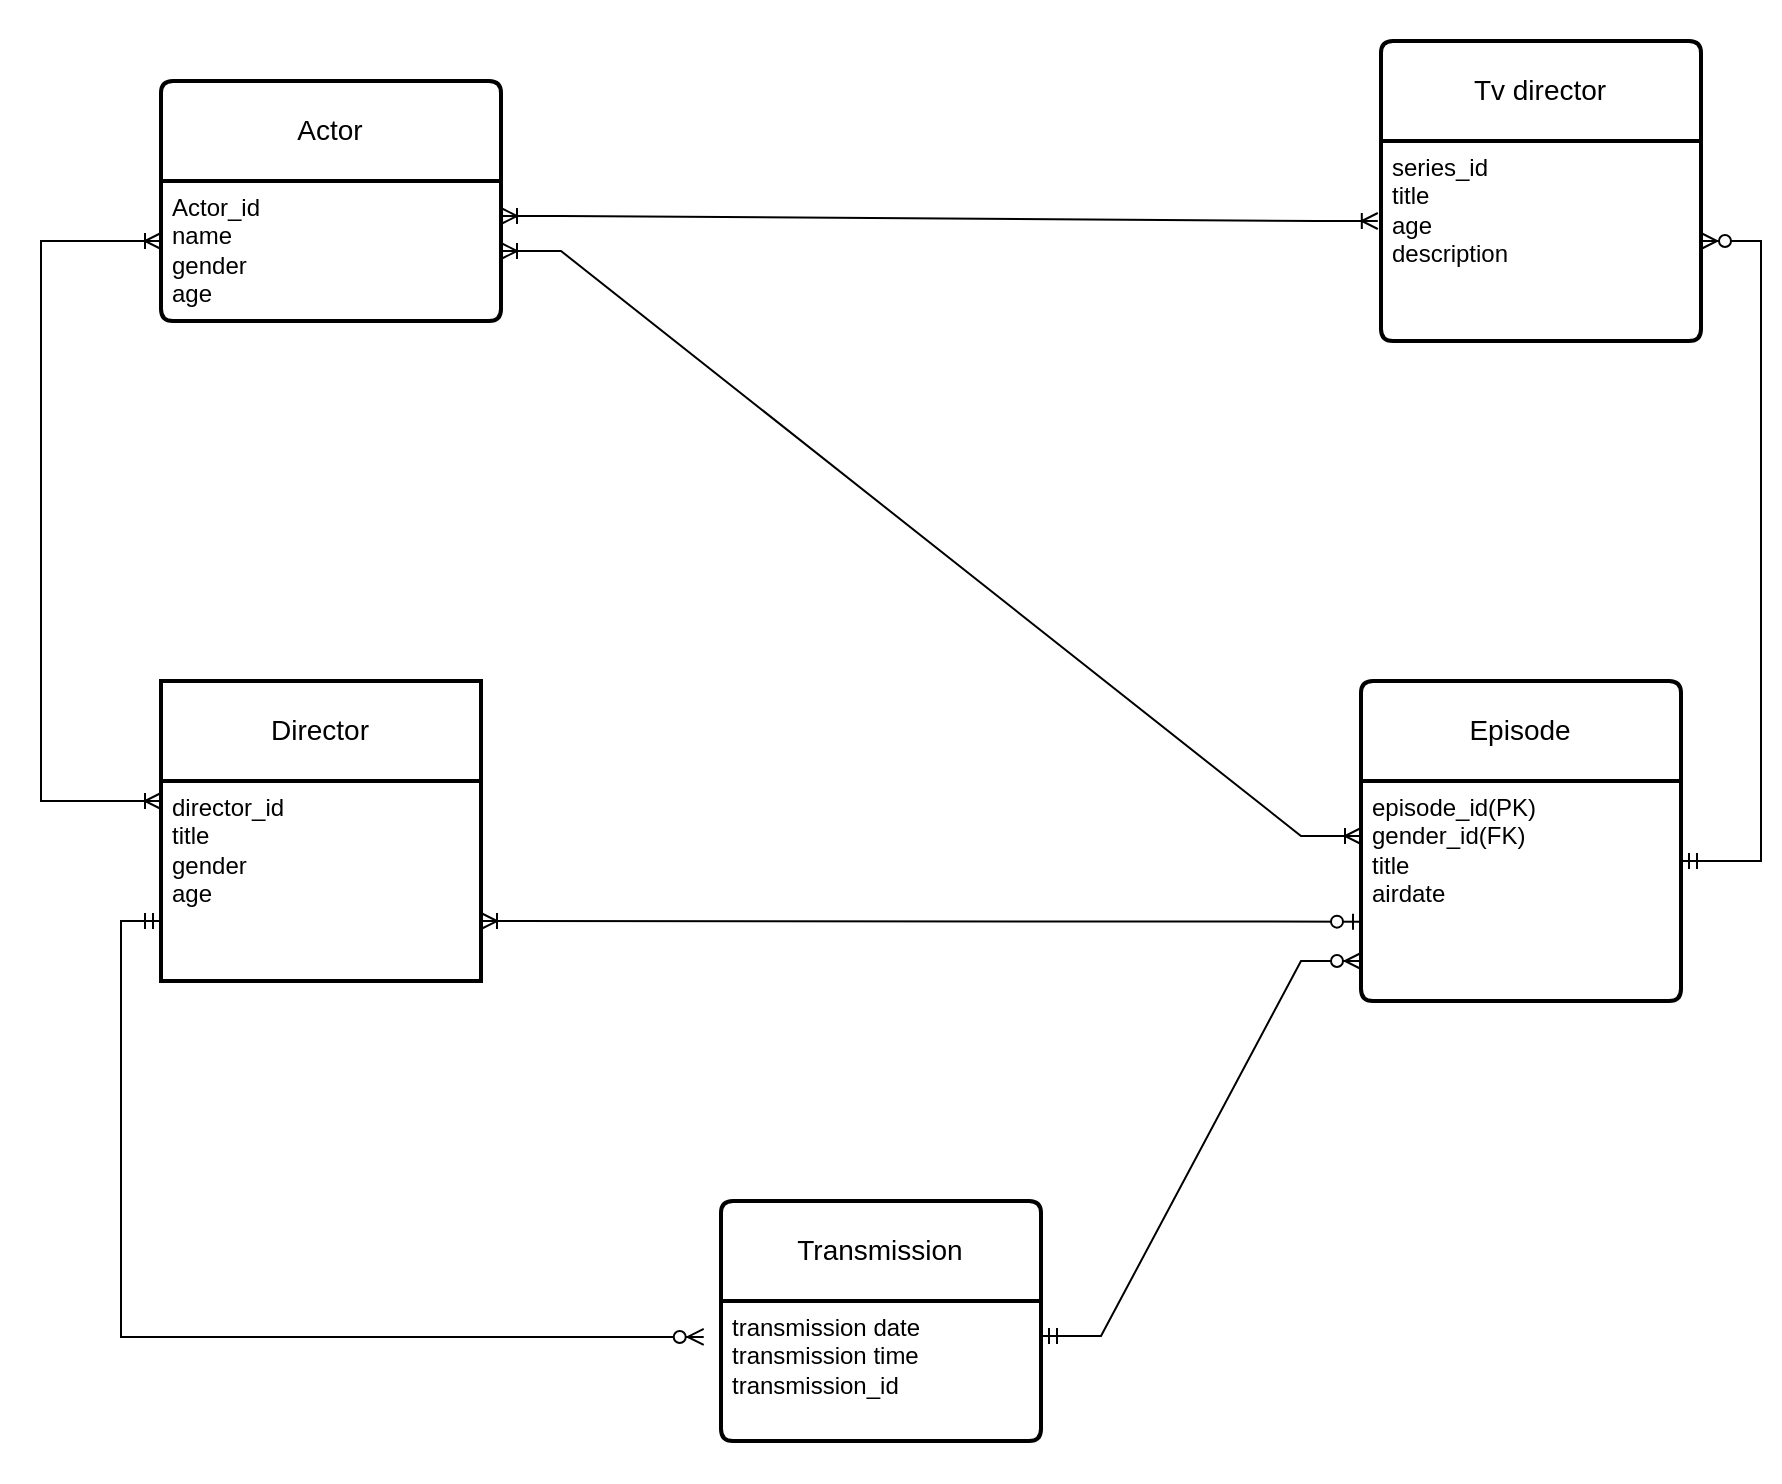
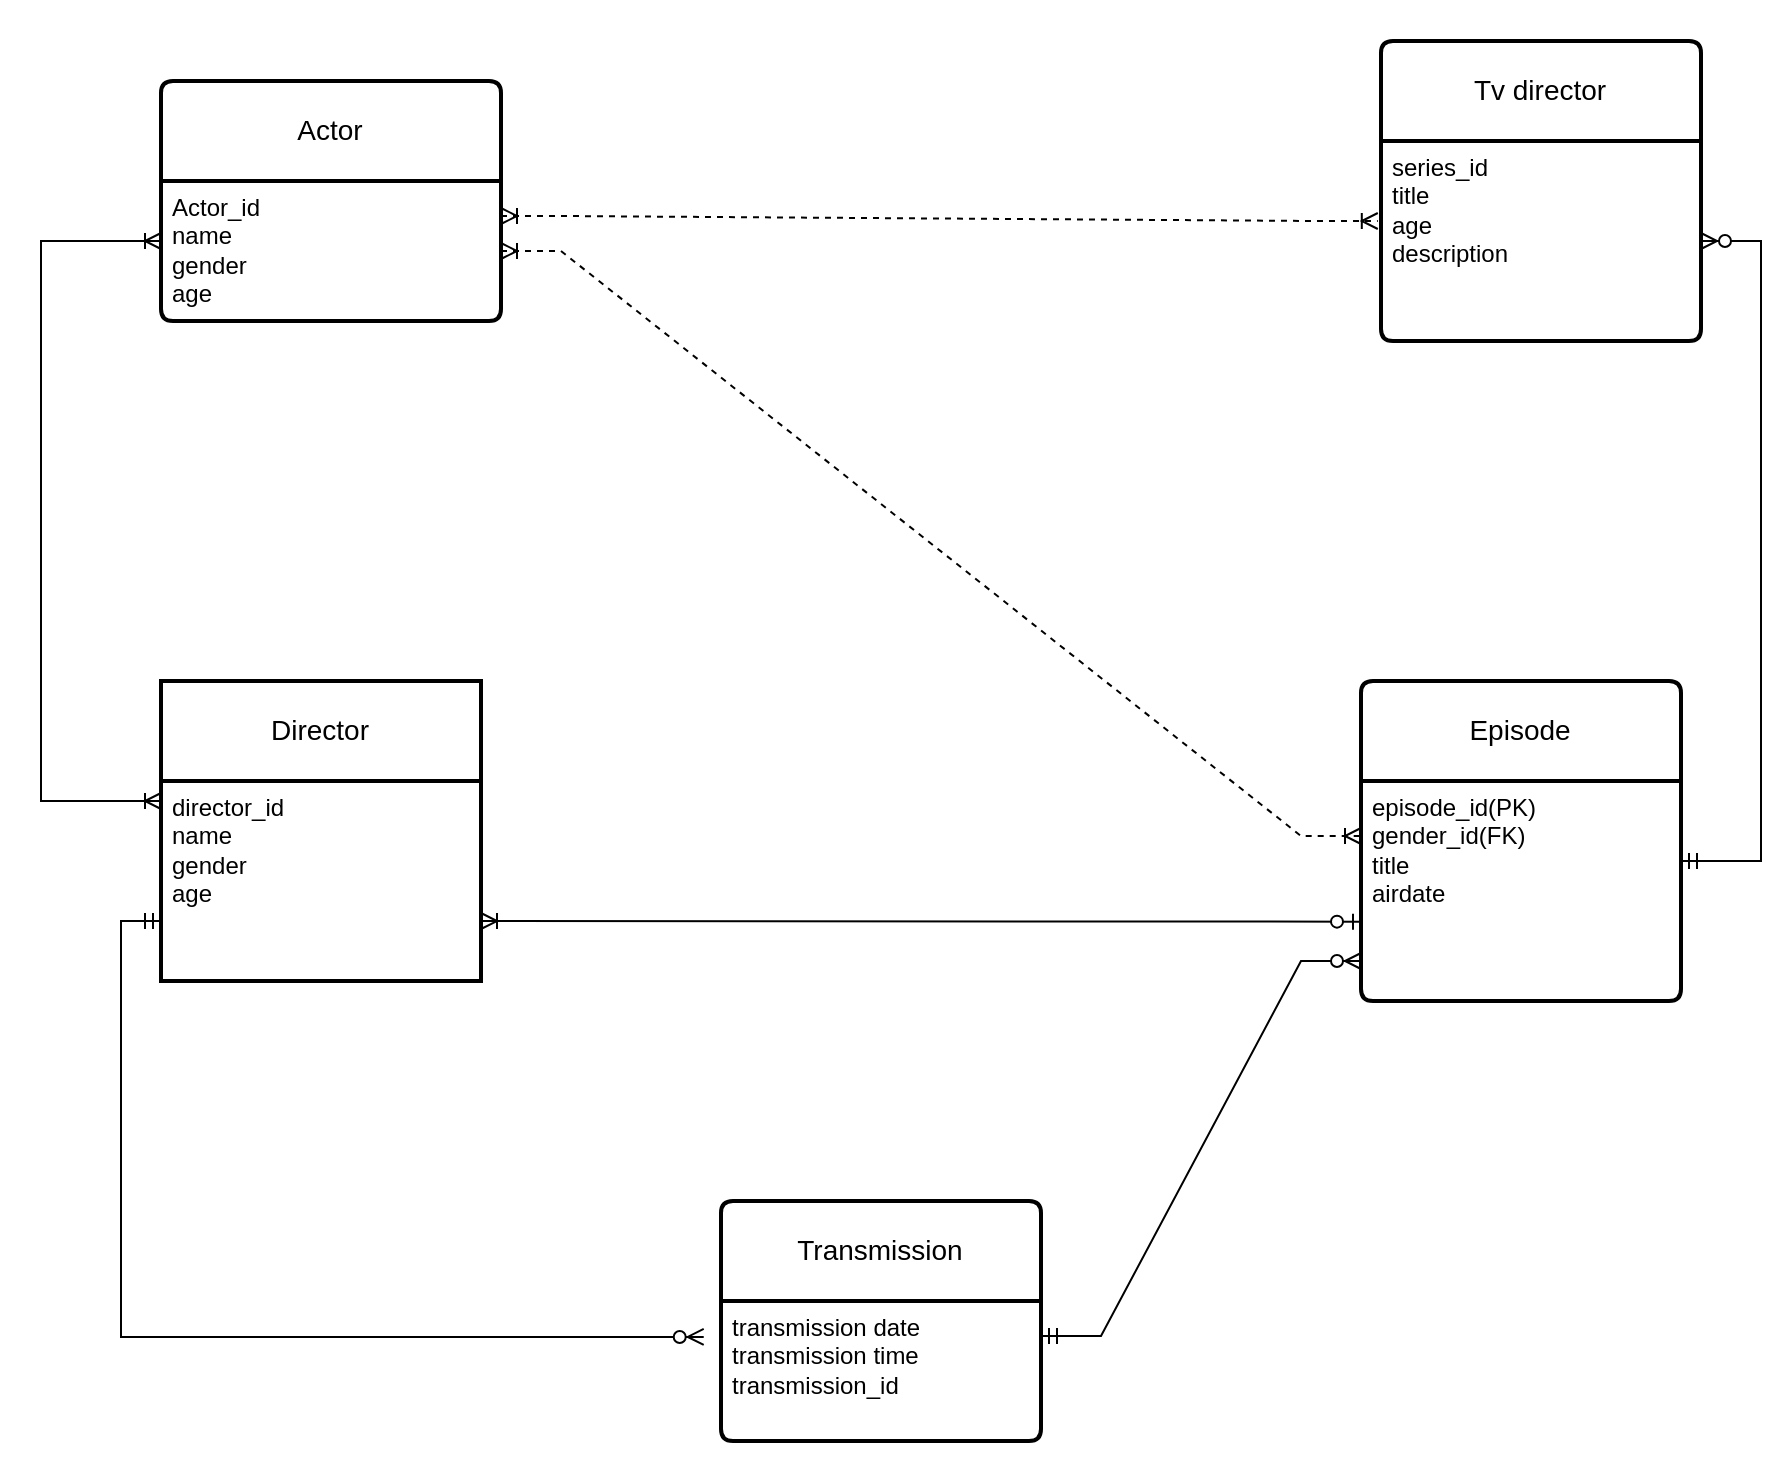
  <mxCell id="0" />
  <mxCell id="1" parent="0" />
  <mxCell id="2" value="Actor" style="swimlane;childLayout=stackLayout;horizontal=1;startSize=50;horizontalStack=0;rounded=1;fontSize=14;fontStyle=0;strokeWidth=2;resizeParent=0;resizeLast=1;shadow=0;dashed=0;align=center;arcSize=4;whiteSpace=wrap;html=1;" parent="1" vertex="1"><mxGeometry x="80" y="40" width="170" height="120" as="geometry" /></mxCell>
  <mxCell id="3" value="Actor_id&lt;div&gt;name&lt;/div&gt;&lt;div&gt;gender&lt;/div&gt;&lt;div&gt;age&lt;/div&gt;" style="align=left;strokeColor=none;fillColor=none;spacingLeft=4;fontSize=12;verticalAlign=top;resizable=0;rotatable=0;part=1;html=1;" parent="2" vertex="1"><mxGeometry y="50" width="170" height="70" as="geometry" /></mxCell>
  <mxCell id="4" value="Episode" style="swimlane;childLayout=stackLayout;horizontal=1;startSize=50;horizontalStack=0;rounded=1;fontSize=14;fontStyle=0;strokeWidth=2;resizeParent=0;resizeLast=1;shadow=0;dashed=0;align=center;arcSize=4;whiteSpace=wrap;html=1;" parent="1" vertex="1"><mxGeometry x="680" y="340" width="160" height="160" as="geometry" /></mxCell>
  <mxCell id="5" value="episode_id(PK)&lt;div&gt;gender_id(FK)&lt;/div&gt;&lt;div&gt;title&lt;/div&gt;&lt;div&gt;airdate&lt;/div&gt;" style="align=left;strokeColor=none;fillColor=none;spacingLeft=4;fontSize=12;verticalAlign=top;resizable=0;rotatable=0;part=1;html=1;" parent="4" vertex="1"><mxGeometry y="50" width="160" height="110" as="geometry" /></mxCell>
  <mxCell id="6" value="Tv director" style="swimlane;childLayout=stackLayout;horizontal=1;startSize=50;horizontalStack=0;rounded=1;fontSize=14;fontStyle=0;strokeWidth=2;resizeParent=0;resizeLast=1;shadow=0;dashed=0;align=center;arcSize=4;whiteSpace=wrap;html=1;" parent="1" vertex="1"><mxGeometry x="690" y="20" width="160" height="150" as="geometry" /></mxCell>
  <mxCell id="7" value="series_id&lt;div&gt;title&lt;/div&gt;&lt;div&gt;age&lt;/div&gt;&lt;div&gt;description&lt;/div&gt;" style="align=left;strokeColor=none;fillColor=none;spacingLeft=4;fontSize=12;verticalAlign=top;resizable=0;rotatable=0;part=1;html=1;" parent="6" vertex="1"><mxGeometry y="50" width="160" height="100" as="geometry" /></mxCell>
  <mxCell id="8" value="Director" style="swimlane;childLayout=stackLayout;horizontal=1;startSize=50;horizontalStack=0;rounded=1;fontSize=14;fontStyle=0;strokeWidth=2;resizeParent=0;resizeLast=1;shadow=0;dashed=0;align=center;arcSize=0;whiteSpace=wrap;html=1;" parent="1" vertex="1"><mxGeometry x="80" y="340" width="160" height="150" as="geometry" /></mxCell>
- <mxCell id="9" value="director_id&lt;div&gt;title&lt;/div&gt;&lt;div&gt;gender&lt;/div&gt;&lt;div&gt;age&lt;/div&gt;" style="align=left;strokeColor=none;fillColor=none;spacingLeft=4;fontSize=12;verticalAlign=top;resizable=0;rotatable=0;part=1;html=1;" parent="8" vertex="1"><mxGeometry y="50" width="160" height="100" as="geometry" /></mxCell>
- <mxCell id="10" value="" style="edgeStyle=entityRelationEdgeStyle;fontSize=12;html=1;endArrow=ERoneToMany;startArrow=ERoneToMany;rounded=0;exitX=1;exitY=0.25;exitDx=0;exitDy=0;entryX=-0.01;entryY=0.4;entryDx=0;entryDy=0;entryPerimeter=0;" parent="1" target="7" edge="1" source="3"><mxGeometry width="100" height="100" relative="1" as="geometry"><mxPoint x="250" y="130.3" as="sourcePoint" /><mxPoint x="690" y="120" as="targetPoint" /><Array as="points"><mxPoint x="490" y="148.3" /><mxPoint x="490" y="168.3" /><mxPoint x="490" y="178.3" /></Array></mxGeometry></mxCell>
+ <mxCell id="9" value="director_id&lt;div&gt;name&lt;/div&gt;&lt;div&gt;gender&lt;/div&gt;&lt;div&gt;age&lt;/div&gt;" style="align=left;strokeColor=none;fillColor=none;spacingLeft=4;fontSize=12;verticalAlign=top;resizable=0;rotatable=0;part=1;html=1;" parent="8" vertex="1"><mxGeometry y="50" width="160" height="100" as="geometry" /></mxCell>
+ <mxCell id="10" value="" style="edgeStyle=entityRelationEdgeStyle;fontSize=12;html=1;endArrow=ERoneToMany;startArrow=ERoneToMany;rounded=0;exitX=1;exitY=0.25;exitDx=0;exitDy=0;entryX=-0.01;entryY=0.4;entryDx=0;entryDy=0;entryPerimeter=0;dashed=1;" parent="1" target="7" edge="1" source="3"><mxGeometry width="100" height="100" relative="1" as="geometry"><mxPoint x="250" y="130.3" as="sourcePoint" /><mxPoint x="690" y="120" as="targetPoint" /><Array as="points"><mxPoint x="490" y="148.3" /><mxPoint x="490" y="168.3" /><mxPoint x="490" y="178.3" /></Array></mxGeometry></mxCell>
  <mxCell id="11" value="Transmission" style="swimlane;childLayout=stackLayout;horizontal=1;startSize=50;horizontalStack=0;rounded=1;fontSize=14;fontStyle=0;strokeWidth=2;resizeParent=0;resizeLast=1;shadow=0;dashed=0;align=center;arcSize=4;whiteSpace=wrap;html=1;" parent="1" vertex="1"><mxGeometry x="360" y="600" width="160" height="120" as="geometry" /></mxCell>
  <mxCell id="12" value="transmission date&lt;div&gt;transmission time&lt;/div&gt;&lt;div&gt;transmission_id&lt;/div&gt;" style="align=left;strokeColor=none;fillColor=none;spacingLeft=4;fontSize=12;verticalAlign=top;resizable=0;rotatable=0;part=1;html=1;" parent="11" vertex="1"><mxGeometry y="50" width="160" height="70" as="geometry" /></mxCell>
  <mxCell id="13" value="" style="edgeStyle=entityRelationEdgeStyle;fontSize=12;html=1;endArrow=ERzeroToMany;startArrow=ERmandOne;rounded=0;" parent="1" target="7" edge="1"><mxGeometry width="100" height="100" relative="1" as="geometry"><mxPoint x="840" y="430" as="sourcePoint" /><mxPoint x="940" y="330" as="targetPoint" /></mxGeometry></mxCell>
- <mxCell id="14" value="" style="edgeStyle=entityRelationEdgeStyle;fontSize=12;html=1;endArrow=ERoneToMany;startArrow=ERoneToMany;rounded=0;entryX=0;entryY=0.25;entryDx=0;entryDy=0;" parent="1" target="5" edge="1" source="3"><mxGeometry width="100" height="100" relative="1" as="geometry"><mxPoint x="250" y="150" as="sourcePoint" /><mxPoint x="640" y="460" as="targetPoint" /><Array as="points"><mxPoint x="240" y="135" /></Array></mxGeometry></mxCell>
+ <mxCell id="14" value="" style="edgeStyle=entityRelationEdgeStyle;fontSize=12;html=1;endArrow=ERoneToMany;startArrow=ERoneToMany;rounded=0;entryX=0;entryY=0.25;entryDx=0;entryDy=0;dashed=1;" parent="1" target="5" edge="1" source="3"><mxGeometry width="100" height="100" relative="1" as="geometry"><mxPoint x="250" y="150" as="sourcePoint" /><mxPoint x="640" y="460" as="targetPoint" /><Array as="points"><mxPoint x="240" y="135" /></Array></mxGeometry></mxCell>
  <mxCell id="15" value="" style="edgeStyle=entityRelationEdgeStyle;fontSize=12;html=1;endArrow=ERzeroToMany;startArrow=ERmandOne;rounded=0;exitX=1;exitY=0.25;exitDx=0;exitDy=0;" parent="1" source="12" edge="1"><mxGeometry width="100" height="100" relative="1" as="geometry"><mxPoint x="580" y="580" as="sourcePoint" /><mxPoint x="680" y="480" as="targetPoint" /></mxGeometry></mxCell>
  <mxCell id="16" value="" style="edgeStyle=elbowEdgeStyle;fontSize=12;html=1;endArrow=ERoneToMany;startArrow=ERoneToMany;rounded=0;exitX=0;exitY=0.1;exitDx=0;exitDy=0;exitPerimeter=0;" parent="1" source="9" edge="1"><mxGeometry width="100" height="100" relative="1" as="geometry"><mxPoint x="70" y="400" as="sourcePoint" /><mxPoint x="80" y="120" as="targetPoint" /><Array as="points"><mxPoint x="20" y="260" /></Array></mxGeometry></mxCell>
  <mxCell id="17" value="" style="edgeStyle=elbowEdgeStyle;fontSize=12;html=1;endArrow=ERoneToMany;startArrow=ERzeroToOne;rounded=0;entryX=1;entryY=0.75;entryDx=0;entryDy=0;elbow=vertical;" edge="1" parent="1"><mxGeometry width="100" height="100" relative="1" as="geometry"><mxPoint x="680" y="460.333" as="sourcePoint" /><mxPoint x="240" y="460" as="targetPoint" /><Array as="points" /></mxGeometry></mxCell>
  <mxCell id="18" value="" style="edgeStyle=elbowEdgeStyle;fontSize=12;html=1;endArrow=ERzeroToMany;startArrow=ERmandOne;rounded=0;entryX=-0.054;entryY=0.257;entryDx=0;entryDy=0;entryPerimeter=0;" edge="1" parent="1" target="12"><mxGeometry width="100" height="100" relative="1" as="geometry"><mxPoint x="80" y="460" as="sourcePoint" /><mxPoint x="250" y="550" as="targetPoint" /><Array as="points"><mxPoint x="60" y="560" /></Array></mxGeometry></mxCell>
